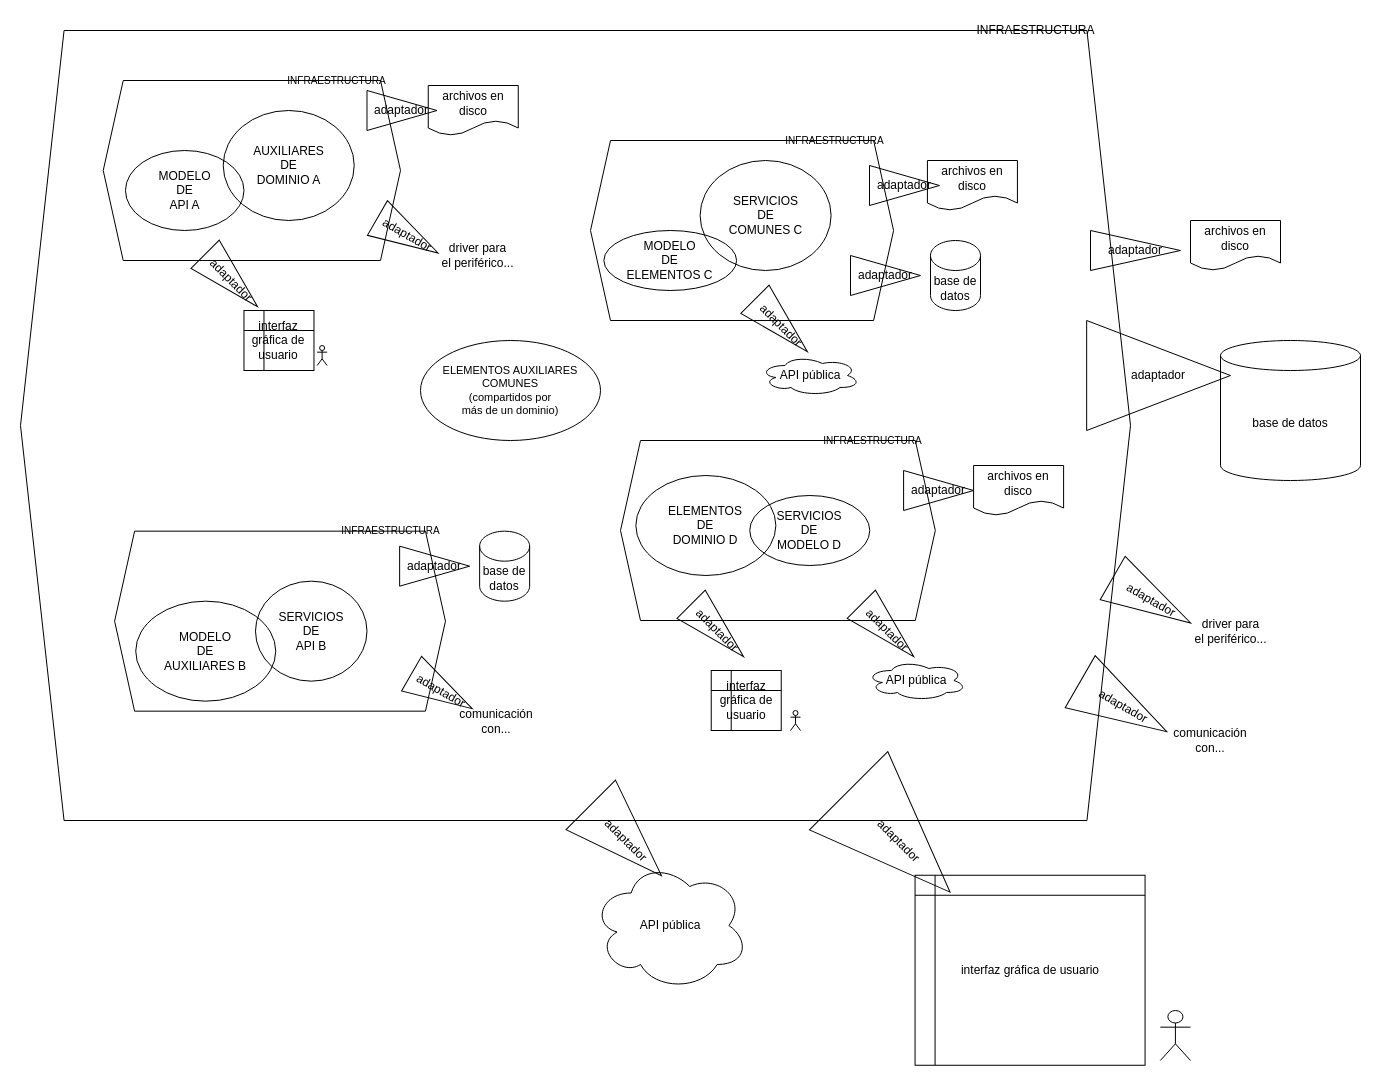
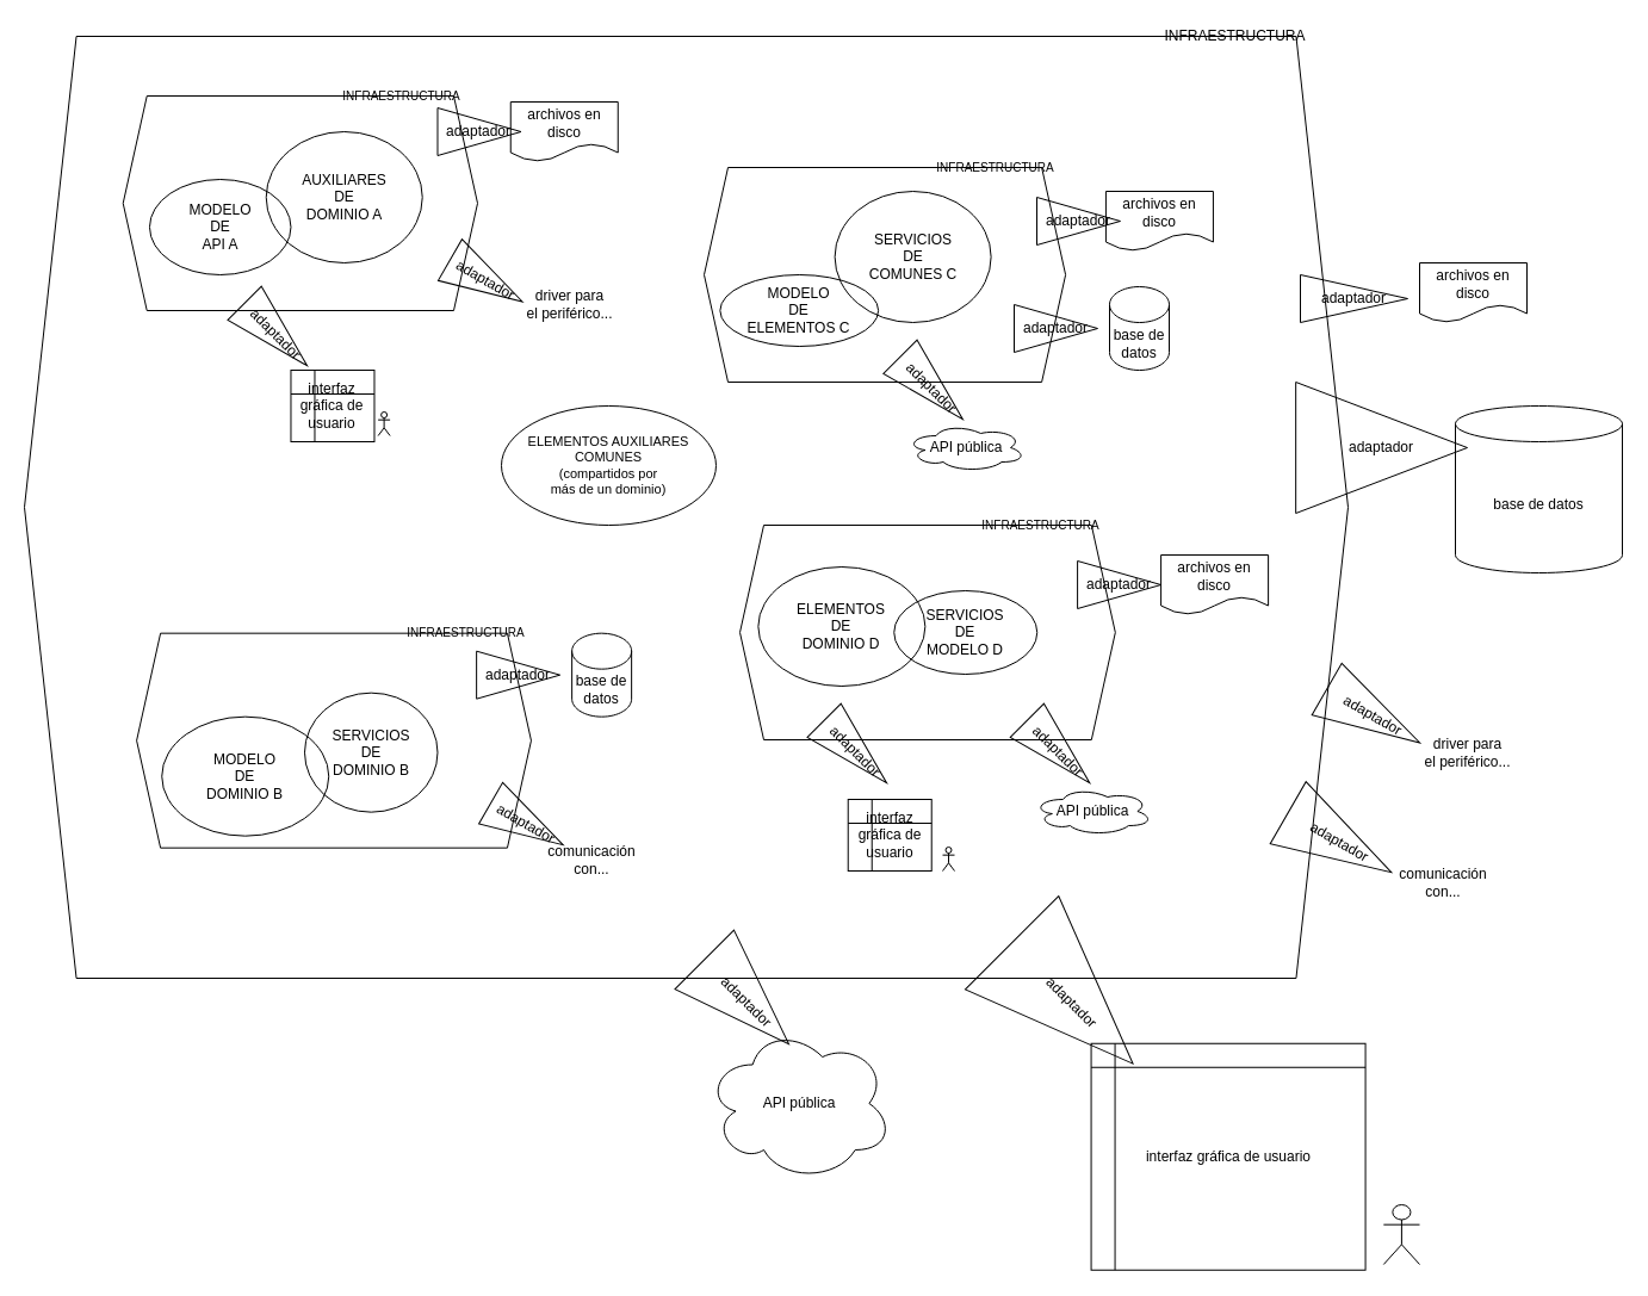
  <mxCell id="0" />
  <mxCell id="1" parent="0" />
  <mxCell id="2" value="" style="shape=hexagon;perimeter=hexagonPerimeter2;whiteSpace=wrap;html=1;fixedSize=1;fillColor=none;size=43.56;" parent="1" vertex="1"><mxGeometry x="20" y="30" width="1110" height="790" as="geometry" /></mxCell>
  <mxCell id="3" value="" style="shape=hexagon;perimeter=hexagonPerimeter2;whiteSpace=wrap;html=1;fixedSize=1;fillColor=none;" parent="1" vertex="1"><mxGeometry x="114.1" y="530.67" width="330.86" height="180" as="geometry" /></mxCell>
  <mxCell id="4" value="" style="shape=hexagon;perimeter=hexagonPerimeter2;whiteSpace=wrap;html=1;fixedSize=1;fillColor=none;" parent="1" vertex="1"><mxGeometry x="590" y="140" width="303.1" height="180" as="geometry" /></mxCell>
  <mxCell id="5" value="SERVICIOS&lt;br&gt;DE&lt;br&gt;MODELO D" style="ellipse;whiteSpace=wrap;html=1;fillColor=none;" parent="1" vertex="1"><mxGeometry x="749.25" y="495" width="120" height="70" as="geometry" /></mxCell>
  <mxCell id="6" value="adaptador" style="triangle;whiteSpace=wrap;html=1;fillColor=none;" parent="1" vertex="1"><mxGeometry x="1086.16" y="320" width="143.84" height="110" as="geometry" /></mxCell>
  <mxCell id="7" value="base de datos" style="shape=cylinder3;whiteSpace=wrap;html=1;boundedLbl=1;backgroundOutline=1;size=15;fillColor=none;" parent="1" vertex="1"><mxGeometry x="1220" y="340" width="140" height="140" as="geometry" /></mxCell>
  <mxCell id="8" value="interfaz gráfica de usuario" style="shape=internalStorage;whiteSpace=wrap;html=1;backgroundOutline=1;fillColor=none;" parent="1" vertex="1"><mxGeometry x="914.57" y="874.75" width="230" height="190" as="geometry" /></mxCell>
  <mxCell id="9" value="&amp;nbsp;" style="shape=umlActor;verticalLabelPosition=bottom;verticalAlign=top;html=1;outlineConnect=0;fillColor=none;" parent="1" vertex="1"><mxGeometry x="1159.82" y="1010" width="30.18" height="50" as="geometry" /></mxCell>
  <mxCell id="10" value="adaptador" style="triangle;whiteSpace=wrap;html=1;fillColor=none;rotation=45;" parent="1" vertex="1"><mxGeometry x="575.61" y="804.75" width="100" height="70" as="geometry" /></mxCell>
  <mxCell id="11" value="API pública" style="ellipse;shape=cloud;whiteSpace=wrap;html=1;fillColor=none;" parent="1" vertex="1"><mxGeometry x="591.53" y="860" width="156.42" height="130" as="geometry" /></mxCell>
  <mxCell id="12" value="adaptador" style="triangle;whiteSpace=wrap;html=1;fillColor=none;" parent="1" vertex="1"><mxGeometry x="1090" y="230" width="90" height="40" as="geometry" /></mxCell>
  <mxCell id="13" value="adaptador" style="triangle;whiteSpace=wrap;html=1;fillColor=none;rotation=30;" parent="1" vertex="1"><mxGeometry x="1072.99" y="676.16" width="100" height="60" as="geometry" /></mxCell>
  <mxCell id="14" value="comunicación con..." style="text;html=1;strokeColor=none;fillColor=none;align=center;verticalAlign=middle;whiteSpace=wrap;rounded=0;" parent="1" vertex="1"><mxGeometry x="1190" y="730" width="40" height="20" as="geometry" /></mxCell>
  <mxCell id="15" value="MODELO&lt;br&gt;DE&lt;br&gt;ELEMENTOS C" style="ellipse;whiteSpace=wrap;html=1;fillColor=none;" parent="1" vertex="1"><mxGeometry x="603.36" y="230" width="132.75" height="60" as="geometry" /></mxCell>
  <mxCell id="16" value="SERVICIOS&lt;br&gt;DE&lt;br&gt;COMUNES C" style="ellipse;whiteSpace=wrap;html=1;fillColor=none;" parent="1" vertex="1"><mxGeometry x="699.61" y="160" width="131" height="110" as="geometry" /></mxCell>
  <mxCell id="17" value="MODELO&lt;br&gt;DE&lt;br&gt;API A" style="ellipse;whiteSpace=wrap;html=1;fillColor=none;" parent="1" vertex="1"><mxGeometry x="124.97" y="150" width="118.5" height="80" as="geometry" /></mxCell>
  <mxCell id="18" value="AUXILIARES&lt;br&gt;DE&lt;br&gt;DOMINIO A" style="ellipse;whiteSpace=wrap;html=1;fillColor=none;" parent="1" vertex="1"><mxGeometry x="222.72" y="110" width="131" height="110" as="geometry" /></mxCell>
- <mxCell id="19" value="MODELO&lt;br&gt;DE&lt;br&gt;AUXILIARES B" style="ellipse;whiteSpace=wrap;html=1;fillColor=none;" parent="1" vertex="1"><mxGeometry x="135.24" y="600.67" width="140" height="100" as="geometry" /></mxCell>
- <mxCell id="20" value="SERVICIOS&lt;br&gt;DE&lt;br&gt;API B" style="ellipse;whiteSpace=wrap;html=1;fillColor=none;" parent="1" vertex="1"><mxGeometry x="254.99" y="580.67" width="111.5" height="100" as="geometry" /></mxCell>
+ <mxCell id="19" value="MODELO&lt;br&gt;DE&lt;br&gt;DOMINIO B" style="ellipse;whiteSpace=wrap;html=1;fillColor=none;" parent="1" vertex="1"><mxGeometry x="135.24" y="600.67" width="140" height="100" as="geometry" /></mxCell>
+ <mxCell id="20" value="SERVICIOS&lt;br&gt;DE&lt;br&gt;DOMINIO B" style="ellipse;whiteSpace=wrap;html=1;fillColor=none;" parent="1" vertex="1"><mxGeometry x="254.99" y="580.67" width="111.5" height="100" as="geometry" /></mxCell>
  <mxCell id="21" value="ELEMENTOS AUXILIARES COMUNES&lt;br style=&quot;font-size: 11px&quot;&gt;(compartidos por&lt;br style=&quot;font-size: 11px&quot;&gt;más de un dominio)" style="ellipse;whiteSpace=wrap;html=1;fillColor=none;fontSize=11;" parent="1" vertex="1"><mxGeometry x="420" y="340" width="180" height="100" as="geometry" /></mxCell>
  <mxCell id="22" value="adaptador" style="triangle;whiteSpace=wrap;html=1;fillColor=none;rotation=30;" parent="1" vertex="1"><mxGeometry x="1106.16" y="575" width="90" height="50" as="geometry" /></mxCell>
  <mxCell id="23" value="driver para&lt;br&gt;el periférico..." style="text;html=1;strokeColor=none;fillColor=none;align=center;verticalAlign=middle;whiteSpace=wrap;rounded=0;" parent="1" vertex="1"><mxGeometry x="1190" y="625.67" width="81" height="10" as="geometry" /></mxCell>
  <mxCell id="24" value="" style="shape=hexagon;perimeter=hexagonPerimeter2;whiteSpace=wrap;html=1;fixedSize=1;fillColor=none;" parent="1" vertex="1"><mxGeometry x="102.72" y="80" width="297.28" height="180" as="geometry" /></mxCell>
  <mxCell id="25" value="INFRAESTRUCTURA" style="text;html=1;strokeColor=none;fillColor=none;align=center;verticalAlign=middle;whiteSpace=wrap;rounded=0;fontSize=10;" parent="1" vertex="1"><mxGeometry x="235.89" y="70" width="200.86" height="20" as="geometry" /></mxCell>
  <mxCell id="26" value="ELEMENTOS&lt;br&gt;DE&lt;br&gt;DOMINIO D" style="ellipse;whiteSpace=wrap;html=1;fillColor=none;" parent="1" vertex="1"><mxGeometry x="635.36" y="475" width="140" height="100" as="geometry" /></mxCell>
  <mxCell id="27" value="" style="shape=hexagon;perimeter=hexagonPerimeter2;whiteSpace=wrap;html=1;fixedSize=1;fillColor=none;" parent="1" vertex="1"><mxGeometry x="620" y="440" width="314.82" height="180" as="geometry" /></mxCell>
  <mxCell id="28" value="adaptador" style="triangle;whiteSpace=wrap;html=1;fillColor=none;" parent="1" vertex="1"><mxGeometry x="850" y="255" width="70" height="40" as="geometry" /></mxCell>
  <mxCell id="29" value="base de datos" style="shape=cylinder3;whiteSpace=wrap;html=1;boundedLbl=1;backgroundOutline=1;size=15;fillColor=none;" parent="1" vertex="1"><mxGeometry x="930" y="240" width="50" height="70" as="geometry" /></mxCell>
  <mxCell id="30" value="adaptador" style="triangle;whiteSpace=wrap;html=1;fillColor=none;rotation=45;" parent="1" vertex="1"><mxGeometry x="827.11" y="785.55" width="143.39" height="110.71" as="geometry" /></mxCell>
  <mxCell id="31" value="interfaz gráfica de usuario" style="shape=internalStorage;whiteSpace=wrap;html=1;backgroundOutline=1;fillColor=none;" parent="1" vertex="1"><mxGeometry x="243.47" y="310" width="70" height="60" as="geometry" /></mxCell>
  <mxCell id="32" value="&amp;nbsp;" style="shape=umlActor;verticalLabelPosition=bottom;verticalAlign=top;html=1;outlineConnect=0;fillColor=none;" parent="1" vertex="1"><mxGeometry x="316.61" y="345" width="10" height="20" as="geometry" /></mxCell>
  <mxCell id="33" value="adaptador" style="triangle;whiteSpace=wrap;html=1;fillColor=none;rotation=45;" parent="1" vertex="1"><mxGeometry x="193.76" y="260" width="74.14" height="40" as="geometry" /></mxCell>
  <mxCell id="34" value="adaptador" style="triangle;whiteSpace=wrap;html=1;fillColor=none;" parent="1" vertex="1"><mxGeometry x="399.13" y="545.67" width="70" height="40" as="geometry" /></mxCell>
  <mxCell id="35" value="base de datos" style="shape=cylinder3;whiteSpace=wrap;html=1;boundedLbl=1;backgroundOutline=1;size=15;fillColor=none;" parent="1" vertex="1"><mxGeometry x="479.13" y="530.67" width="50" height="70" as="geometry" /></mxCell>
  <mxCell id="36" value="adaptador" style="triangle;whiteSpace=wrap;html=1;fillColor=none;rotation=45;" parent="1" vertex="1"><mxGeometry x="743.6" y="305" width="74.14" height="40" as="geometry" /></mxCell>
  <mxCell id="37" value="API pública" style="ellipse;shape=cloud;whiteSpace=wrap;html=1;fillColor=none;" parent="1" vertex="1"><mxGeometry x="759.5" y="355" width="100" height="40" as="geometry" /></mxCell>
  <mxCell id="38" value="interfaz gráfica de usuario" style="shape=internalStorage;whiteSpace=wrap;html=1;backgroundOutline=1;fillColor=none;" parent="1" vertex="1"><mxGeometry x="710.73" y="670" width="70" height="60" as="geometry" /></mxCell>
  <mxCell id="39" value="&amp;nbsp;" style="shape=umlActor;verticalLabelPosition=bottom;verticalAlign=top;html=1;outlineConnect=0;fillColor=none;" parent="1" vertex="1"><mxGeometry x="790" y="710" width="10" height="20" as="geometry" /></mxCell>
  <mxCell id="40" value="adaptador" style="triangle;whiteSpace=wrap;html=1;fillColor=none;rotation=45;" parent="1" vertex="1"><mxGeometry x="679.78" y="610" width="74.14" height="40" as="geometry" /></mxCell>
  <mxCell id="41" value="adaptador" style="triangle;whiteSpace=wrap;html=1;fillColor=none;rotation=45;" parent="1" vertex="1"><mxGeometry x="850" y="610" width="74.14" height="40" as="geometry" /></mxCell>
  <mxCell id="42" value="API pública" style="ellipse;shape=cloud;whiteSpace=wrap;html=1;fillColor=none;" parent="1" vertex="1"><mxGeometry x="865.9" y="660" width="100" height="40" as="geometry" /></mxCell>
  <mxCell id="43" value="adaptador" style="triangle;whiteSpace=wrap;html=1;fillColor=none;" parent="1" vertex="1"><mxGeometry x="903.1" y="470" width="70" height="40" as="geometry" /></mxCell>
  <mxCell id="44" value="adaptador" style="triangle;whiteSpace=wrap;html=1;fillColor=none;rotation=30;" parent="1" vertex="1"><mxGeometry x="372.25" y="215" width="70" height="40" as="geometry" /></mxCell>
  <mxCell id="45" value="driver para&lt;br&gt;el periférico..." style="text;html=1;strokeColor=none;fillColor=none;align=center;verticalAlign=middle;whiteSpace=wrap;rounded=0;" parent="1" vertex="1"><mxGeometry x="436.75" y="250" width="81" height="10" as="geometry" /></mxCell>
  <mxCell id="46" value="adaptador" style="triangle;whiteSpace=wrap;html=1;fillColor=none;rotation=30;" parent="1" vertex="1"><mxGeometry x="406.38" y="670.67" width="70" height="40" as="geometry" /></mxCell>
  <mxCell id="47" value="comunicación con..." style="text;html=1;strokeColor=none;fillColor=none;align=center;verticalAlign=middle;whiteSpace=wrap;rounded=0;" parent="1" vertex="1"><mxGeometry x="476.38" y="710.67" width="40" height="20" as="geometry" /></mxCell>
  <mxCell id="48" value="INFRAESTRUCTURA" style="text;html=1;strokeColor=none;fillColor=none;align=center;verticalAlign=middle;whiteSpace=wrap;rounded=0;" parent="1" vertex="1"><mxGeometry x="934.82" y="20" width="200.86" height="20" as="geometry" /></mxCell>
  <mxCell id="49" value="&lt;span&gt;archivos en disco&lt;/span&gt;" style="shape=document;whiteSpace=wrap;html=1;boundedLbl=1;fontSize=12;" vertex="1" parent="1"><mxGeometry x="427.75" y="85" width="90" height="50" as="geometry" /></mxCell>
  <mxCell id="50" value="&lt;span&gt;archivos en disco&lt;/span&gt;" style="shape=document;whiteSpace=wrap;html=1;boundedLbl=1;fontSize=12;" vertex="1" parent="1"><mxGeometry x="926.93" y="160" width="90" height="50" as="geometry" /></mxCell>
  <mxCell id="51" value="&lt;span&gt;archivos en disco&lt;/span&gt;" style="shape=document;whiteSpace=wrap;html=1;boundedLbl=1;fontSize=12;" vertex="1" parent="1"><mxGeometry x="1190" y="220" width="90" height="50" as="geometry" /></mxCell>
  <mxCell id="52" value="&lt;span&gt;archivos en disco&lt;/span&gt;" style="shape=document;whiteSpace=wrap;html=1;boundedLbl=1;fontSize=12;" vertex="1" parent="1"><mxGeometry x="973.1" y="465" width="90" height="50" as="geometry" /></mxCell>
  <mxCell id="53" value="INFRAESTRUCTURA" style="text;html=1;strokeColor=none;fillColor=none;align=center;verticalAlign=middle;whiteSpace=wrap;rounded=0;fontSize=10;" vertex="1" parent="1"><mxGeometry x="733.96" y="130" width="200.86" height="20" as="geometry" /></mxCell>
  <mxCell id="54" value="INFRAESTRUCTURA" style="text;html=1;strokeColor=none;fillColor=none;align=center;verticalAlign=middle;whiteSpace=wrap;rounded=0;fontSize=10;" vertex="1" parent="1"><mxGeometry x="772.24" y="430" width="200.86" height="20" as="geometry" /></mxCell>
  <mxCell id="55" value="INFRAESTRUCTURA" style="text;html=1;strokeColor=none;fillColor=none;align=center;verticalAlign=middle;whiteSpace=wrap;rounded=0;fontSize=10;" vertex="1" parent="1"><mxGeometry x="290" y="520" width="200.86" height="20" as="geometry" /></mxCell>
  <mxCell id="56" value="adaptador" style="triangle;whiteSpace=wrap;html=1;fillColor=none;" parent="1" vertex="1"><mxGeometry x="366.49" y="90" width="70" height="40" as="geometry" /></mxCell>
  <mxCell id="57" value="adaptador" style="triangle;whiteSpace=wrap;html=1;fillColor=none;" parent="1" vertex="1"><mxGeometry x="869" y="165" width="70" height="40" as="geometry" /></mxCell>
